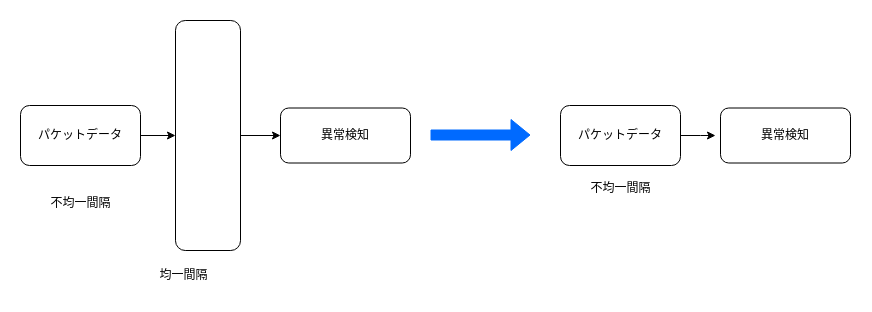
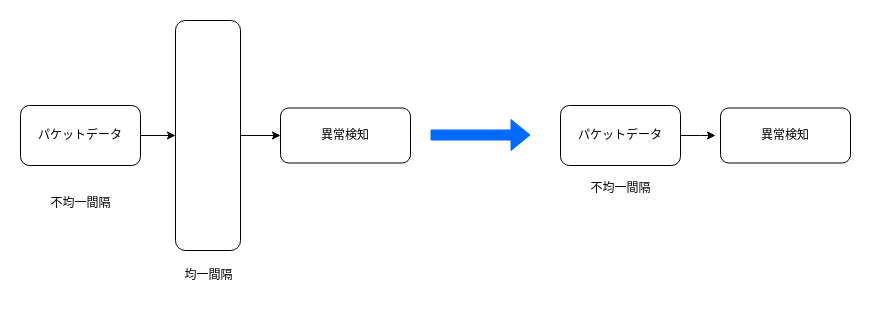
  <mxCell id="0" />
  <mxCell id="1" parent="0" />
  <mxCell id="2" value="" style="edgeStyle=orthogonalEdgeStyle;rounded=0;orthogonalLoop=1;jettySize=auto;html=1;" edge="1" parent="1" source="3" target="6"><mxGeometry relative="1" as="geometry" /></mxCell>
  <mxCell id="3" value="パケットデータ" style="rounded=1;whiteSpace=wrap;html=1;" vertex="1" parent="1"><mxGeometry x="20" y="105" width="120" height="60" as="geometry" /></mxCell>
  <mxCell id="4" style="edgeStyle=orthogonalEdgeStyle;rounded=0;orthogonalLoop=1;jettySize=auto;html=1;exitX=1;exitY=0.5;exitDx=0;exitDy=0;entryX=1;entryY=0.5;entryDx=0;entryDy=0;" edge="1" parent="1" source="6" target="6"><mxGeometry relative="1" as="geometry" /></mxCell>
  <mxCell id="5" value="" style="edgeStyle=orthogonalEdgeStyle;rounded=0;orthogonalLoop=1;jettySize=auto;html=1;" edge="1" parent="1" source="6" target="9"><mxGeometry relative="1" as="geometry" /></mxCell>
  <mxCell id="6" value="" style="whiteSpace=wrap;html=1;rounded=1;" vertex="1" parent="1"><mxGeometry x="175" y="20" width="65" height="230" as="geometry" /></mxCell>
  <mxCell id="7" value="不均一間隔" style="text;html=1;align=center;verticalAlign=middle;resizable=0;points=[];autosize=1;strokeColor=none;fillColor=none;" vertex="1" parent="1"><mxGeometry x="40" y="188" width="80" height="30" as="geometry" /></mxCell>
- <mxCell id="8" value="均一間隔" style="text;html=1;align=center;verticalAlign=middle;resizable=0;points=[];autosize=1;strokeColor=none;fillColor=none;" vertex="1" parent="1"><mxGeometry x="147.5" y="260" width="70" height="30" as="geometry" /></mxCell>
+ <mxCell id="8" value="均一間隔" style="text;html=1;align=center;verticalAlign=middle;resizable=0;points=[];autosize=1;strokeColor=none;fillColor=none;" vertex="1" parent="1"><mxGeometry x="172.5" y="260" width="70" height="30" as="geometry" /></mxCell>
  <mxCell id="9" value="異常検知" style="whiteSpace=wrap;html=1;rounded=1;" vertex="1" parent="1"><mxGeometry x="280" y="107.5" width="130" height="55" as="geometry" /></mxCell>
  <mxCell id="10" value="" style="edgeStyle=orthogonalEdgeStyle;rounded=0;orthogonalLoop=1;jettySize=auto;html=1;" edge="1" parent="1" source="11"><mxGeometry relative="1" as="geometry"><mxPoint x="715" y="135" as="targetPoint" /></mxGeometry></mxCell>
  <mxCell id="11" value="パケットデータ" style="rounded=1;whiteSpace=wrap;html=1;" vertex="1" parent="1"><mxGeometry x="560" y="105" width="120" height="60" as="geometry" /></mxCell>
  <mxCell id="12" style="edgeStyle=orthogonalEdgeStyle;rounded=0;orthogonalLoop=1;jettySize=auto;html=1;exitX=1;exitY=0.5;exitDx=0;exitDy=0;entryX=1;entryY=0.5;entryDx=0;entryDy=0;" edge="1" parent="1"><mxGeometry relative="1" as="geometry"><mxPoint x="840" y="135" as="sourcePoint" /><mxPoint x="840" y="135" as="targetPoint" /></mxGeometry></mxCell>
  <mxCell id="13" value="不均一間隔" style="text;html=1;align=center;verticalAlign=middle;resizable=0;points=[];autosize=1;strokeColor=none;fillColor=none;" vertex="1" parent="1"><mxGeometry x="580" y="173" width="80" height="30" as="geometry" /></mxCell>
  <mxCell id="14" value="異常検知" style="whiteSpace=wrap;html=1;rounded=1;" vertex="1" parent="1"><mxGeometry x="720" y="107.5" width="130" height="55" as="geometry" /></mxCell>
  <mxCell id="15" value="" style="shape=flexArrow;endArrow=classic;html=1;rounded=0;fillColor=#006aff;strokeColor=#006aff;" edge="1" parent="1"><mxGeometry width="50" height="50" relative="1" as="geometry"><mxPoint x="430" y="134.5" as="sourcePoint" /><mxPoint x="530" y="134.5" as="targetPoint" /></mxGeometry></mxCell>
